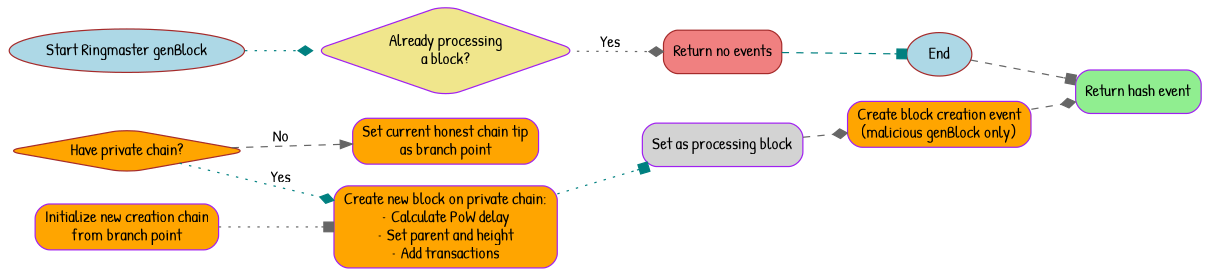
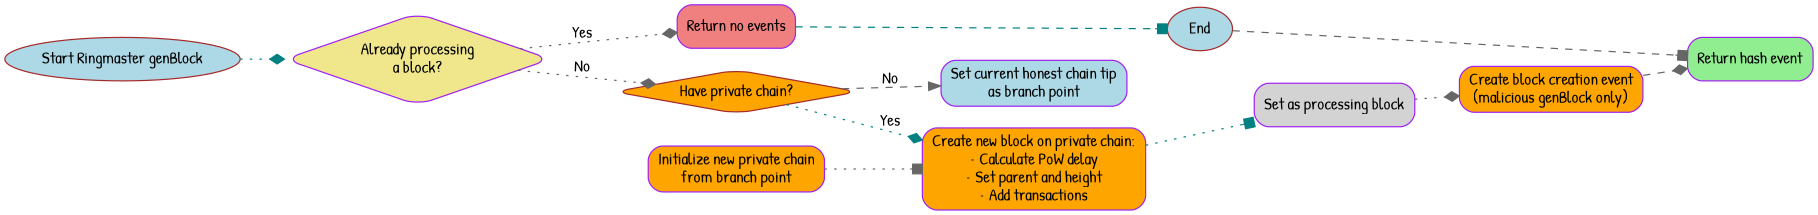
  digraph {
    fontname="Patrick Hand"
    rankdir=LR
    node [color=purple fillcolor=orange fontname="Patrick Hand" shape=box style="filled,rounded"]
    edge [arrowhead=diamond color=gray40 fontname="Patrick Hand" style=dotted]
    n1 [color=brown fillcolor=lightblue label="Start Ringmaster genBlock" shape=ellipse]
    n2 [fillcolor=khaki label="Already processing\na block?" shape=diamond]
    n3 [color=brown label="Have private chain?" shape=diamond]
-   n4 [color=brown fillcolor=lightcoral label="Return no events"]
+   n4 [fillcolor=lightcoral label="Return no events"]
    n5 [color=brown fillcolor=lightblue label=End shape=ellipse]
    n6 [fillcolor=lightgreen label="Return hash event"]
-   n7 [label="Set current honest chain tip\nas branch point"]
+   n7 [fillcolor=lightblue label="Set current honest chain tip\nas branch point"]
    n8 [label="Create new block on private chain:\n• Calculate PoW delay\n• Set parent and height\n• Add transactions"]
    n9 [fillcolor=lightgrey label="Set as processing block"]
-   n10 [label="Initialize new creation chain\nfrom branch point"]
+   n10 [label="Initialize new private chain\nfrom branch point"]
    n11 [label="Create block creation event\n(malicious genBlock only)"]
    n1 -> n2 [color=teal]
+   n2 -> n3 [label=No]
    n2 -> n4 [label=Yes]
    n3 -> n7 [arrowhead=normal label=No style=dashed]
    n3 -> n8 [color=teal label=Yes]
    n4 -> n5 [arrowhead=box color=teal style=dashed]
    n5 -> n6 [arrowhead=box style=dashed]
    n8 -> n9 [arrowhead=box color=teal]
-   n9 -> n11 [style=dashed]
+   n9 -> n11
    n10 -> n8 [arrowhead=box]
    n11 -> n6 [style=dashed]
  }
